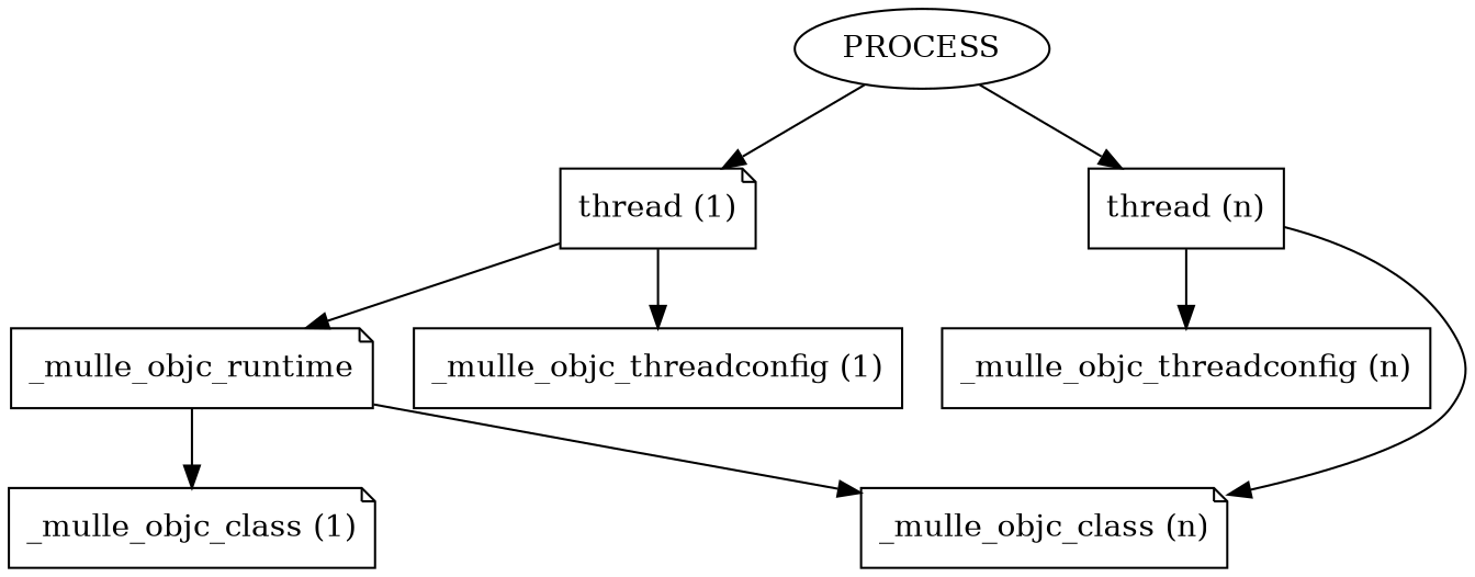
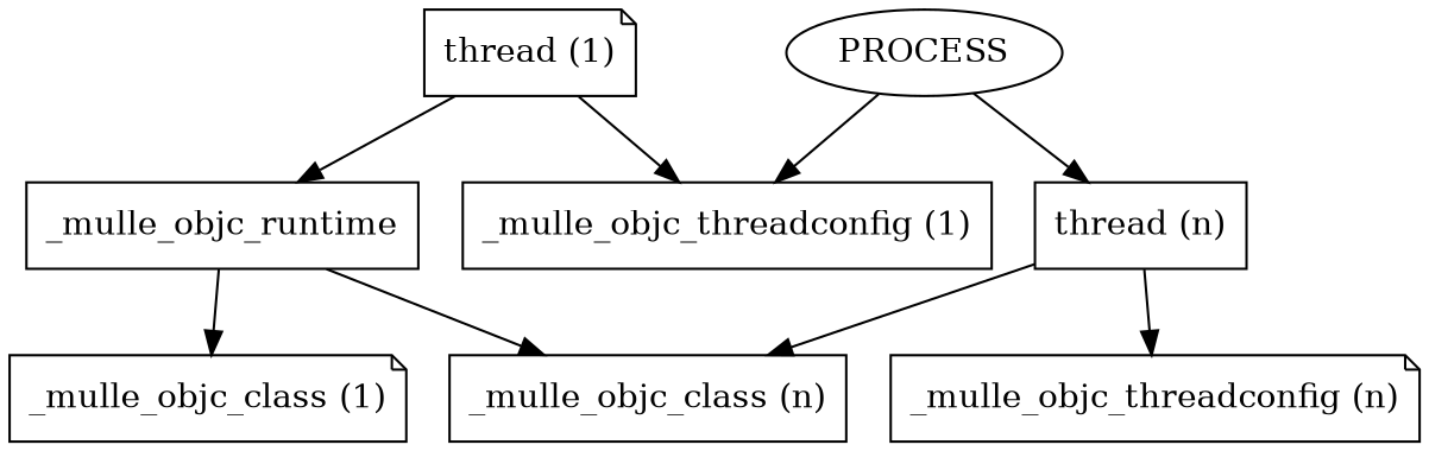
  digraph {
    node [shape=box]
    "thread (1)" [shape=note]
    PROCESS [shape=""]
    "thread (n)"
-   _mulle_objc_runtime [shape=note]
+   _mulle_objc_runtime
    "_mulle_objc_threadconfig (1)"
-   "_mulle_objc_threadconfig (n)"
-   "_mulle_objc_class (n)" [shape=note]
+   "_mulle_objc_threadconfig (n)" [shape=note]
+   "_mulle_objc_class (n)"
    "_mulle_objc_class (1)" [shape=note]
    "thread (1)" -> _mulle_objc_runtime
    "thread (1)" -> "_mulle_objc_threadconfig (1)"
-   PROCESS -> "thread (1)"
+   PROCESS -> "_mulle_objc_threadconfig (1)"
    PROCESS -> "thread (n)"
    "thread (n)" -> "_mulle_objc_threadconfig (n)"
    "thread (n)" -> "_mulle_objc_class (n)"
    _mulle_objc_runtime -> "_mulle_objc_class (n)"
    _mulle_objc_runtime -> "_mulle_objc_class (1)"
  }
